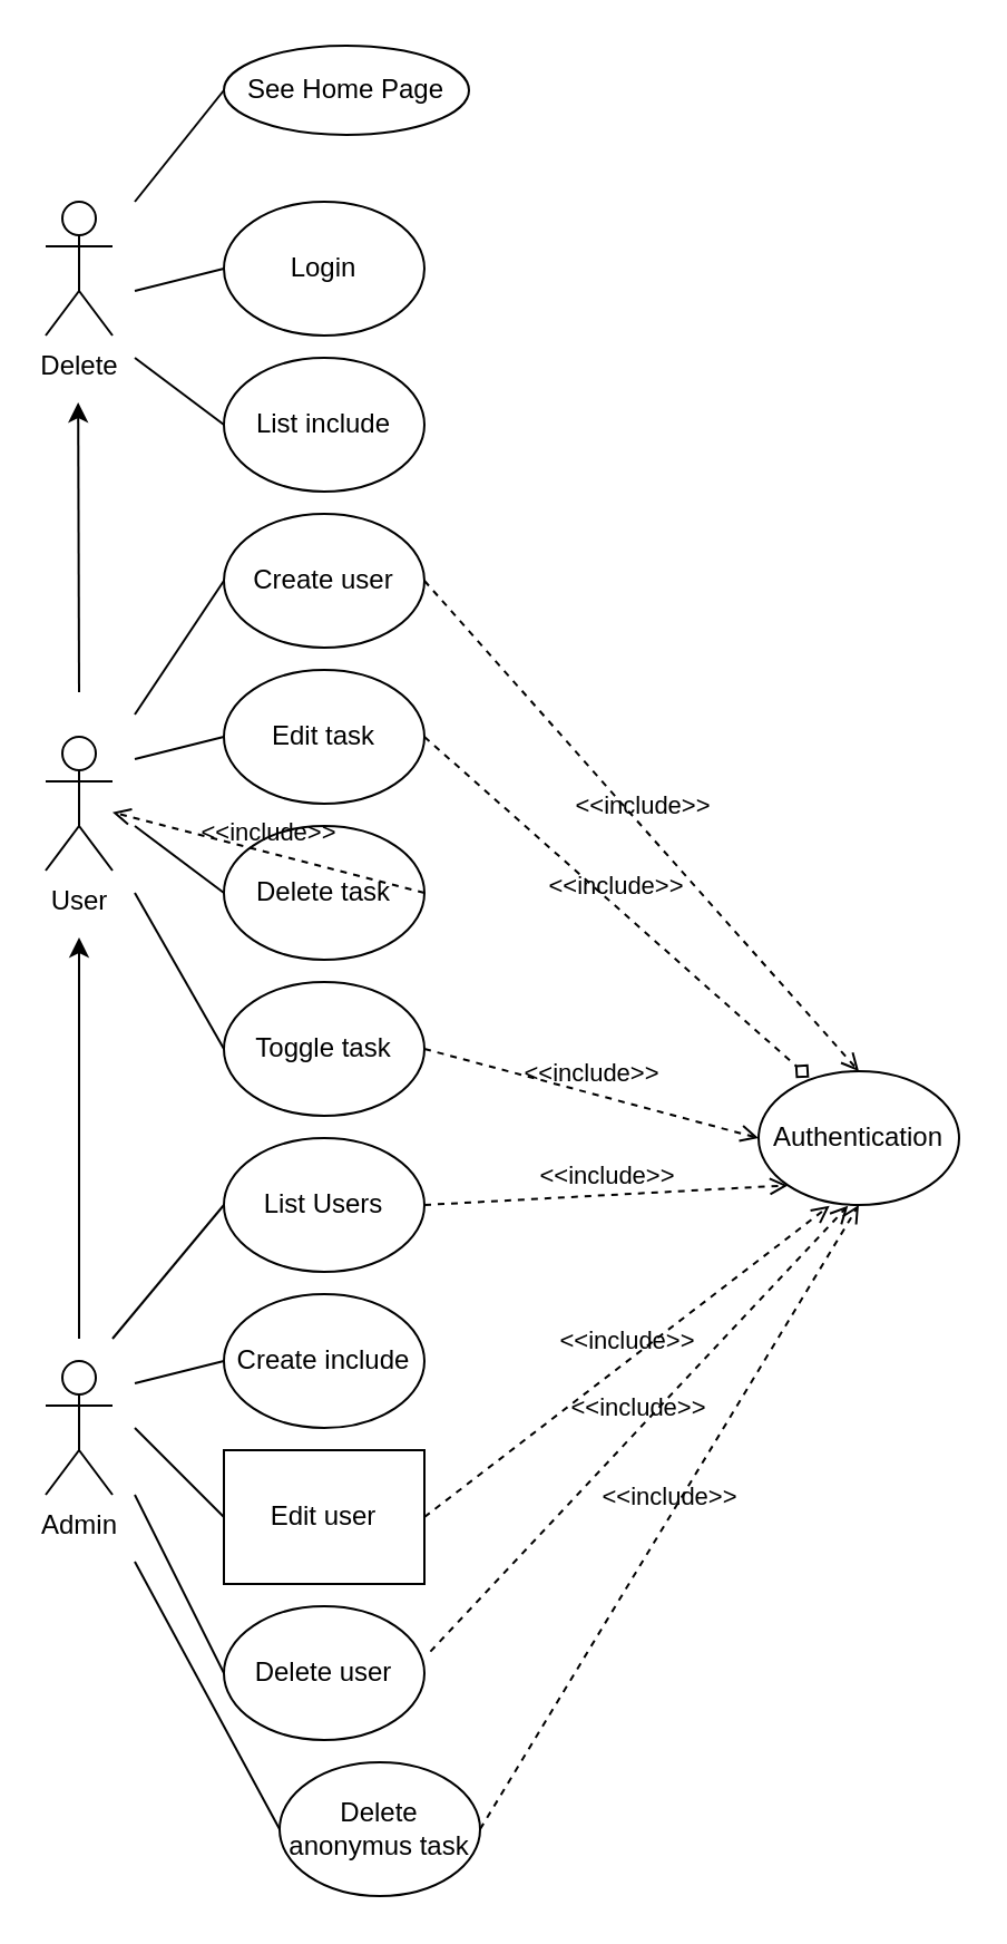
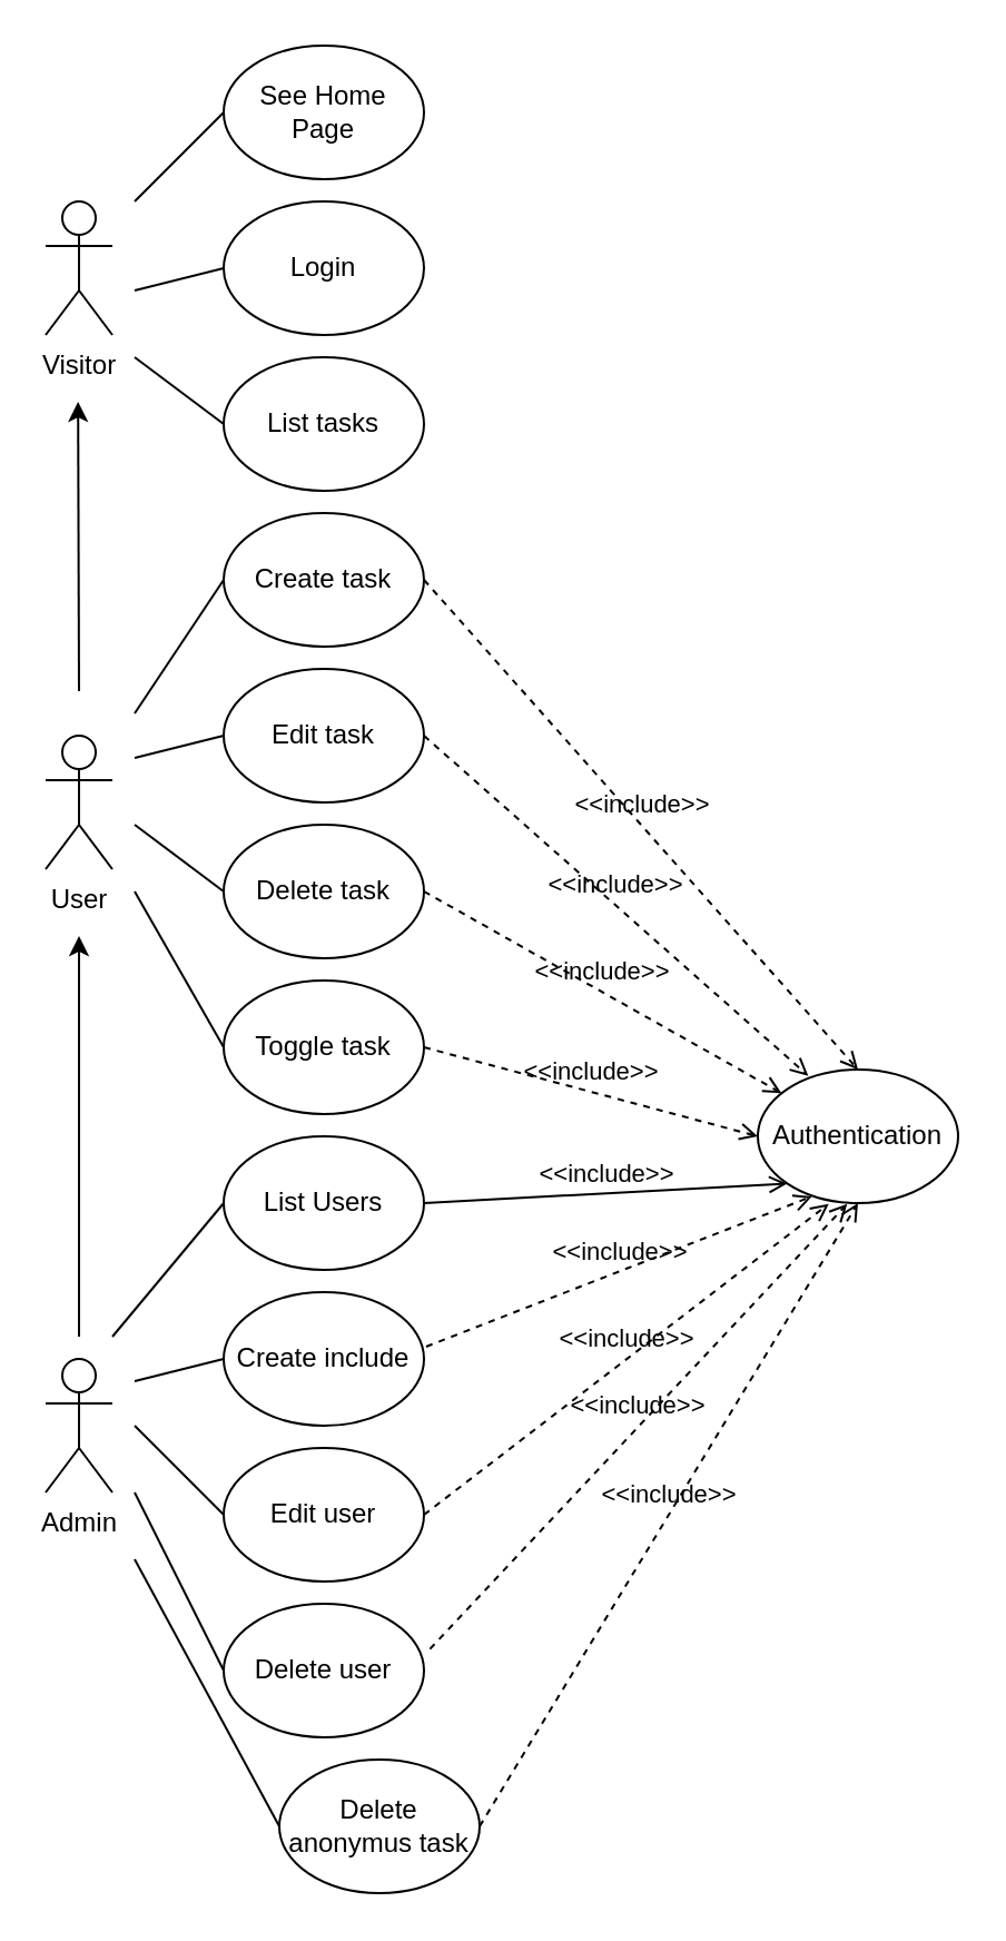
  <mxCell id="0" />
  <mxCell id="1" parent="0" />
- <mxCell id="2" value="Delete" style="shape=umlActor;verticalLabelPosition=bottom;verticalAlign=top;html=1;outlineConnect=0;" vertex="1" parent="1"><mxGeometry x="20" y="90" width="30" height="60" as="geometry" /></mxCell>
+ <mxCell id="2" value="Visitor" style="shape=umlActor;verticalLabelPosition=bottom;verticalAlign=top;html=1;outlineConnect=0;" vertex="1" parent="1"><mxGeometry x="20" y="90" width="30" height="60" as="geometry" /></mxCell>
  <mxCell id="3" value="User" style="shape=umlActor;verticalLabelPosition=bottom;verticalAlign=top;html=1;outlineConnect=0;" vertex="1" parent="1"><mxGeometry x="20" y="330" width="30" height="60" as="geometry" /></mxCell>
  <mxCell id="4" value="Admin" style="shape=umlActor;verticalLabelPosition=bottom;verticalAlign=top;html=1;outlineConnect=0;" vertex="1" parent="1"><mxGeometry x="20" y="610" width="30" height="60" as="geometry" /></mxCell>
  <mxCell id="5" value="" style="endArrow=classic;html=1;rounded=0;" edge="1" parent="1"><mxGeometry width="50" height="50" relative="1" as="geometry"><mxPoint x="35" y="600" as="sourcePoint" /><mxPoint x="35" y="420" as="targetPoint" /></mxGeometry></mxCell>
  <mxCell id="6" value="" style="endArrow=classic;html=1;rounded=0;" edge="1" parent="1"><mxGeometry width="50" height="50" relative="1" as="geometry"><mxPoint x="35" y="310" as="sourcePoint" /><mxPoint x="34.58" y="180" as="targetPoint" /></mxGeometry></mxCell>
- <mxCell id="7" value="See Home Page" style="ellipse;whiteSpace=wrap;html=1;" vertex="1" parent="1"><mxGeometry x="100" y="20" width="110" height="40" as="geometry" /></mxCell>
+ <mxCell id="7" value="See Home Page" style="ellipse;whiteSpace=wrap;html=1;" vertex="1" parent="1"><mxGeometry x="100" y="20" width="90" height="60" as="geometry" /></mxCell>
  <mxCell id="8" value="Login" style="ellipse;whiteSpace=wrap;html=1;" vertex="1" parent="1"><mxGeometry x="100" y="90" width="90" height="60" as="geometry" /></mxCell>
- <mxCell id="9" value="List include" style="ellipse;whiteSpace=wrap;html=1;" vertex="1" parent="1"><mxGeometry x="100" y="160" width="90" height="60" as="geometry" /></mxCell>
+ <mxCell id="9" value="List tasks" style="ellipse;whiteSpace=wrap;html=1;" vertex="1" parent="1"><mxGeometry x="100" y="160" width="90" height="60" as="geometry" /></mxCell>
  <mxCell id="10" value="List Users" style="ellipse;whiteSpace=wrap;html=1;" vertex="1" parent="1"><mxGeometry x="100" y="510" width="90" height="60" as="geometry" /></mxCell>
- <mxCell id="11" value="Create user" style="ellipse;whiteSpace=wrap;html=1;" vertex="1" parent="1"><mxGeometry x="100" y="230" width="90" height="60" as="geometry" /></mxCell>
+ <mxCell id="11" value="Create task" style="ellipse;whiteSpace=wrap;html=1;" vertex="1" parent="1"><mxGeometry x="100" y="230" width="90" height="60" as="geometry" /></mxCell>
  <mxCell id="12" value="Edit task" style="ellipse;whiteSpace=wrap;html=1;" vertex="1" parent="1"><mxGeometry x="100" y="300" width="90" height="60" as="geometry" /></mxCell>
  <mxCell id="13" value="Delete task" style="ellipse;whiteSpace=wrap;html=1;" vertex="1" parent="1"><mxGeometry x="100" y="370" width="90" height="60" as="geometry" /></mxCell>
  <mxCell id="14" value="Toggle task" style="ellipse;whiteSpace=wrap;html=1;" vertex="1" parent="1"><mxGeometry x="100" y="440" width="90" height="60" as="geometry" /></mxCell>
  <mxCell id="15" value="Create include" style="ellipse;whiteSpace=wrap;html=1;" vertex="1" parent="1"><mxGeometry x="100" y="580" width="90" height="60" as="geometry" /></mxCell>
- <mxCell id="16" value="Edit user" style="whiteSpace=wrap;html=1;rounded=0;" vertex="1" parent="1"><mxGeometry x="100" y="650" width="90" height="60" as="geometry" /></mxCell>
+ <mxCell id="16" value="Edit user" style="ellipse;whiteSpace=wrap;html=1;" vertex="1" parent="1"><mxGeometry x="100" y="650" width="90" height="60" as="geometry" /></mxCell>
  <mxCell id="17" value="Delete user" style="ellipse;whiteSpace=wrap;html=1;" vertex="1" parent="1"><mxGeometry x="100" y="720" width="90" height="60" as="geometry" /></mxCell>
  <mxCell id="18" value="Authentication" style="ellipse;whiteSpace=wrap;html=1;" vertex="1" parent="1"><mxGeometry x="340" y="480" width="90" height="60" as="geometry" /></mxCell>
  <mxCell id="19" value="" style="endArrow=none;html=1;rounded=0;entryX=0;entryY=0.5;entryDx=0;entryDy=0;" edge="1" parent="1" target="7"><mxGeometry width="50" height="50" relative="1" as="geometry"><mxPoint x="60" y="90" as="sourcePoint" /><mxPoint x="190" y="320" as="targetPoint" /></mxGeometry></mxCell>
  <mxCell id="20" value="" style="endArrow=none;html=1;rounded=0;entryX=0;entryY=0.5;entryDx=0;entryDy=0;" edge="1" parent="1" target="8"><mxGeometry width="50" height="50" relative="1" as="geometry"><mxPoint x="60" y="130" as="sourcePoint" /><mxPoint x="190" y="320" as="targetPoint" /></mxGeometry></mxCell>
  <mxCell id="21" value="" style="endArrow=none;html=1;rounded=0;entryX=0;entryY=0.5;entryDx=0;entryDy=0;" edge="1" parent="1" target="9"><mxGeometry width="50" height="50" relative="1" as="geometry"><mxPoint x="60" y="160" as="sourcePoint" /><mxPoint x="190" y="320" as="targetPoint" /></mxGeometry></mxCell>
  <mxCell id="22" value="" style="endArrow=none;html=1;rounded=0;entryX=0;entryY=0.5;entryDx=0;entryDy=0;" edge="1" parent="1"><mxGeometry width="50" height="50" relative="1" as="geometry"><mxPoint x="60" y="320" as="sourcePoint" /><mxPoint x="100" y="260" as="targetPoint" /></mxGeometry></mxCell>
  <mxCell id="23" value="" style="endArrow=none;html=1;rounded=0;entryX=0;entryY=0.5;entryDx=0;entryDy=0;" edge="1" parent="1" target="12"><mxGeometry width="50" height="50" relative="1" as="geometry"><mxPoint x="60" y="340" as="sourcePoint" /><mxPoint x="190" y="480" as="targetPoint" /></mxGeometry></mxCell>
  <mxCell id="24" value="" style="endArrow=none;html=1;rounded=0;entryX=0;entryY=0.5;entryDx=0;entryDy=0;" edge="1" parent="1" target="13"><mxGeometry width="50" height="50" relative="1" as="geometry"><mxPoint x="60" y="370" as="sourcePoint" /><mxPoint x="190" y="480" as="targetPoint" /></mxGeometry></mxCell>
  <mxCell id="25" value="" style="endArrow=none;html=1;rounded=0;entryX=0;entryY=0.5;entryDx=0;entryDy=0;" edge="1" parent="1" target="14"><mxGeometry width="50" height="50" relative="1" as="geometry"><mxPoint x="60" y="400" as="sourcePoint" /><mxPoint x="190" y="480" as="targetPoint" /></mxGeometry></mxCell>
  <mxCell id="26" value="Delete anonymus task" style="ellipse;whiteSpace=wrap;html=1;" vertex="1" parent="1"><mxGeometry x="125" y="790" width="90" height="60" as="geometry" /></mxCell>
  <mxCell id="27" value="" style="endArrow=none;html=1;rounded=0;entryX=0;entryY=0.5;entryDx=0;entryDy=0;" edge="1" parent="1" target="10"><mxGeometry width="50" height="50" relative="1" as="geometry"><mxPoint x="50" y="600" as="sourcePoint" /><mxPoint x="190" y="550" as="targetPoint" /></mxGeometry></mxCell>
  <mxCell id="28" value="" style="endArrow=none;html=1;rounded=0;entryX=0;entryY=0.5;entryDx=0;entryDy=0;" edge="1" parent="1" target="15"><mxGeometry width="50" height="50" relative="1" as="geometry"><mxPoint x="60" y="620" as="sourcePoint" /><mxPoint x="190" y="550" as="targetPoint" /></mxGeometry></mxCell>
  <mxCell id="29" value="" style="endArrow=none;html=1;rounded=0;entryX=0;entryY=0.5;entryDx=0;entryDy=0;" edge="1" parent="1" target="16"><mxGeometry width="50" height="50" relative="1" as="geometry"><mxPoint x="60" y="640" as="sourcePoint" /><mxPoint x="190" y="550" as="targetPoint" /></mxGeometry></mxCell>
  <mxCell id="30" value="" style="endArrow=none;html=1;rounded=0;entryX=0;entryY=0.5;entryDx=0;entryDy=0;" edge="1" parent="1" target="17"><mxGeometry width="50" height="50" relative="1" as="geometry"><mxPoint x="60" y="670" as="sourcePoint" /><mxPoint x="190" y="550" as="targetPoint" /></mxGeometry></mxCell>
  <mxCell id="31" value="" style="endArrow=none;html=1;rounded=0;entryX=0;entryY=0.5;entryDx=0;entryDy=0;" edge="1" parent="1" target="26"><mxGeometry width="50" height="50" relative="1" as="geometry"><mxPoint x="60" y="700" as="sourcePoint" /><mxPoint x="190" y="550" as="targetPoint" /></mxGeometry></mxCell>
  <mxCell id="32" value="&amp;lt;&amp;lt;include&amp;gt;&amp;gt;" style="html=1;verticalAlign=bottom;labelBackgroundColor=none;endArrow=open;endFill=0;dashed=1;rounded=0;exitX=1;exitY=0.5;exitDx=0;exitDy=0;entryX=0.5;entryY=0;entryDx=0;entryDy=0;" edge="1" parent="1" source="11" target="18"><mxGeometry width="160" relative="1" as="geometry"><mxPoint x="320" y="460" as="sourcePoint" /><mxPoint x="320" y="450" as="targetPoint" /></mxGeometry></mxCell>
- <mxCell id="33" value="&amp;lt;&amp;lt;include&amp;gt;&amp;gt;" style="html=1;verticalAlign=bottom;labelBackgroundColor=none;endArrow=diamond;endFill=0;dashed=1;rounded=0;exitX=1;exitY=0.5;exitDx=0;exitDy=0;entryX=0.252;entryY=0.047;entryDx=0;entryDy=0;entryPerimeter=0;" edge="1" parent="1" source="12" target="18"><mxGeometry width="160" relative="1" as="geometry"><mxPoint x="200" y="270" as="sourcePoint" /><mxPoint x="320" y="470" as="targetPoint" /></mxGeometry></mxCell>
- <mxCell id="34" value="&amp;lt;&amp;lt;include&amp;gt;&amp;gt;" style="html=1;verticalAlign=bottom;labelBackgroundColor=none;endArrow=open;endFill=0;dashed=1;rounded=0;exitX=1;exitY=0.5;exitDx=0;exitDy=0;" edge="1" parent="1" source="13" target="3"><mxGeometry width="160" relative="1" as="geometry"><mxPoint x="210" y="280" as="sourcePoint" /><mxPoint x="320" y="480" as="targetPoint" /></mxGeometry></mxCell>
+ <mxCell id="33" value="&amp;lt;&amp;lt;include&amp;gt;&amp;gt;" style="html=1;verticalAlign=bottom;labelBackgroundColor=none;endArrow=open;endFill=0;dashed=1;rounded=0;exitX=1;exitY=0.5;exitDx=0;exitDy=0;entryX=0.252;entryY=0.047;entryDx=0;entryDy=0;entryPerimeter=0;" edge="1" parent="1" source="12" target="18"><mxGeometry width="160" relative="1" as="geometry"><mxPoint x="200" y="270" as="sourcePoint" /><mxPoint x="320" y="470" as="targetPoint" /></mxGeometry></mxCell>
+ <mxCell id="34" value="&amp;lt;&amp;lt;include&amp;gt;&amp;gt;" style="html=1;verticalAlign=bottom;labelBackgroundColor=none;endArrow=open;endFill=0;dashed=1;rounded=0;exitX=1;exitY=0.5;exitDx=0;exitDy=0;" edge="1" parent="1" source="13" target="18"><mxGeometry width="160" relative="1" as="geometry"><mxPoint x="210" y="280" as="sourcePoint" /><mxPoint x="320" y="480" as="targetPoint" /></mxGeometry></mxCell>
  <mxCell id="35" value="&amp;lt;&amp;lt;include&amp;gt;&amp;gt;" style="html=1;verticalAlign=bottom;labelBackgroundColor=none;endArrow=open;endFill=0;dashed=1;rounded=0;exitX=1;exitY=0.5;exitDx=0;exitDy=0;entryX=0;entryY=0.5;entryDx=0;entryDy=0;" edge="1" parent="1" source="14" target="18"><mxGeometry width="160" relative="1" as="geometry"><mxPoint x="220" y="290" as="sourcePoint" /><mxPoint x="320" y="490" as="targetPoint" /></mxGeometry></mxCell>
- <mxCell id="36" value="&amp;lt;&amp;lt;include&amp;gt;&amp;gt;" style="html=1;verticalAlign=bottom;labelBackgroundColor=none;endArrow=open;endFill=0;dashed=1;rounded=0;exitX=1;exitY=0.5;exitDx=0;exitDy=0;entryX=0;entryY=1;entryDx=0;entryDy=0;" edge="1" parent="1" source="10" target="18"><mxGeometry width="160" relative="1" as="geometry"><mxPoint x="230" y="300" as="sourcePoint" /><mxPoint x="360" y="490" as="targetPoint" /></mxGeometry></mxCell>
+ <mxCell id="36" value="&amp;lt;&amp;lt;include&amp;gt;&amp;gt;" style="html=1;verticalAlign=bottom;labelBackgroundColor=none;endArrow=open;endFill=0;dashed=0;rounded=0;exitX=1;exitY=0.5;exitDx=0;exitDy=0;entryX=0;entryY=1;entryDx=0;entryDy=0;" edge="1" parent="1" source="10" target="18"><mxGeometry width="160" relative="1" as="geometry"><mxPoint x="230" y="300" as="sourcePoint" /><mxPoint x="360" y="490" as="targetPoint" /></mxGeometry></mxCell>
+ <mxCell id="37" value="&amp;lt;&amp;lt;include&amp;gt;&amp;gt;" style="html=1;verticalAlign=bottom;labelBackgroundColor=none;endArrow=open;endFill=0;dashed=1;rounded=0;exitX=1.011;exitY=0.408;exitDx=0;exitDy=0;exitPerimeter=0;entryX=0.27;entryY=0.95;entryDx=0;entryDy=0;entryPerimeter=0;" edge="1" parent="1" source="15" target="18"><mxGeometry width="160" relative="1" as="geometry"><mxPoint x="240" y="310" as="sourcePoint" /><mxPoint x="370" y="500" as="targetPoint" /></mxGeometry></mxCell>
  <mxCell id="38" value="&amp;lt;&amp;lt;include&amp;gt;&amp;gt;" style="html=1;verticalAlign=bottom;labelBackgroundColor=none;endArrow=open;endFill=0;dashed=1;rounded=0;exitX=1;exitY=0.5;exitDx=0;exitDy=0;entryX=0.354;entryY=1.006;entryDx=0;entryDy=0;entryPerimeter=0;" edge="1" parent="1" source="16" target="18"><mxGeometry width="160" relative="1" as="geometry"><mxPoint x="201" y="614" as="sourcePoint" /><mxPoint x="374" y="547" as="targetPoint" /></mxGeometry></mxCell>
  <mxCell id="39" value="&amp;lt;&amp;lt;include&amp;gt;&amp;gt;" style="html=1;verticalAlign=bottom;labelBackgroundColor=none;endArrow=open;endFill=0;dashed=1;rounded=0;exitX=1.03;exitY=0.339;exitDx=0;exitDy=0;exitPerimeter=0;entryX=0.446;entryY=1.006;entryDx=0;entryDy=0;entryPerimeter=0;" edge="1" parent="1" source="17" target="18"><mxGeometry width="160" relative="1" as="geometry"><mxPoint x="211" y="624" as="sourcePoint" /><mxPoint x="384" y="557" as="targetPoint" /></mxGeometry></mxCell>
  <mxCell id="40" value="&amp;lt;&amp;lt;include&amp;gt;&amp;gt;" style="html=1;verticalAlign=bottom;labelBackgroundColor=none;endArrow=open;endFill=0;dashed=1;rounded=0;exitX=1;exitY=0.5;exitDx=0;exitDy=0;entryX=0.5;entryY=1;entryDx=0;entryDy=0;" edge="1" parent="1" source="26" target="18"><mxGeometry width="160" relative="1" as="geometry"><mxPoint x="221" y="634" as="sourcePoint" /><mxPoint x="394" y="567" as="targetPoint" /></mxGeometry></mxCell>
